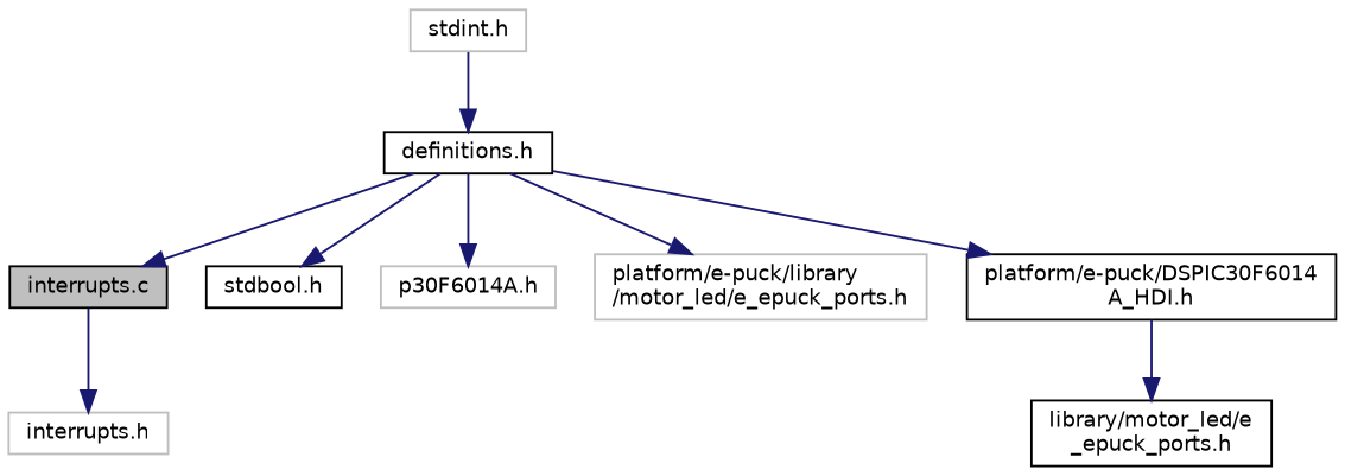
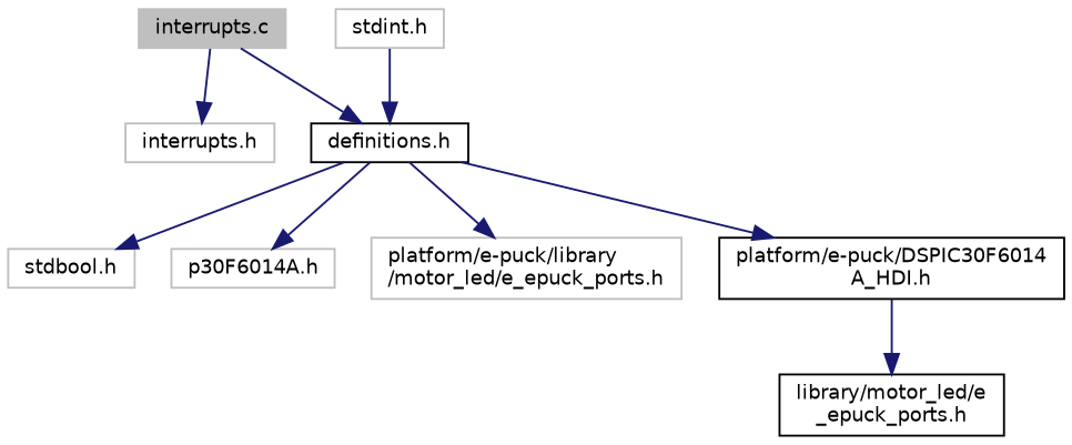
  digraph {
    fontname="DejaVu Sans"
    node [color=grey75 fillcolor=white fontname="DejaVu Sans" fontsize=10 shape=record style=filled]
    edge [color=midnightblue fontname="DejaVu Sans" fontsize=10 labelfontname=Helvetica labelfontsize=10 style=solid]
-   n1 [color=black fillcolor=grey75 fontcolor=black height=0.2 label="interrupts.c" width=0.4]
+   n1 [fillcolor=grey75 fontcolor=black height=0.2 label="interrupts.c" width=0.4]
    n2 [height=0.2 label="interrupts.h" width=0.4]
    n3 [color=black height=0.2 label="definitions.h" width=0.4]
-   n4 [color=black height=0.2 label="stdbool.h" width=0.4]
+   n4 [height=0.2 label="stdbool.h" width=0.4]
    n5 [height=0.2 label="p30F6014A.h" width=0.4]
    n6 [height=0.2 label="platform/e-puck/library\l/motor_led/e_epuck_ports.h" width=0.4]
    n7 [color=black height=0.2 label="platform/e-puck/DSPIC30F6014\lA_HDI.h" width=0.4]
    n8 [height=0.2 label="stdint.h" width=0.4]
    n9 [color=black height=0.2 label="library/motor_led/e\l_epuck_ports.h" width=0.4]
    n1 -> n2
-   n3 -> n1
+   n1 -> n3
    n3 -> n4
    n3 -> n5
    n3 -> n6
    n3 -> n7
    n7 -> n9
    n8 -> n3
  }
